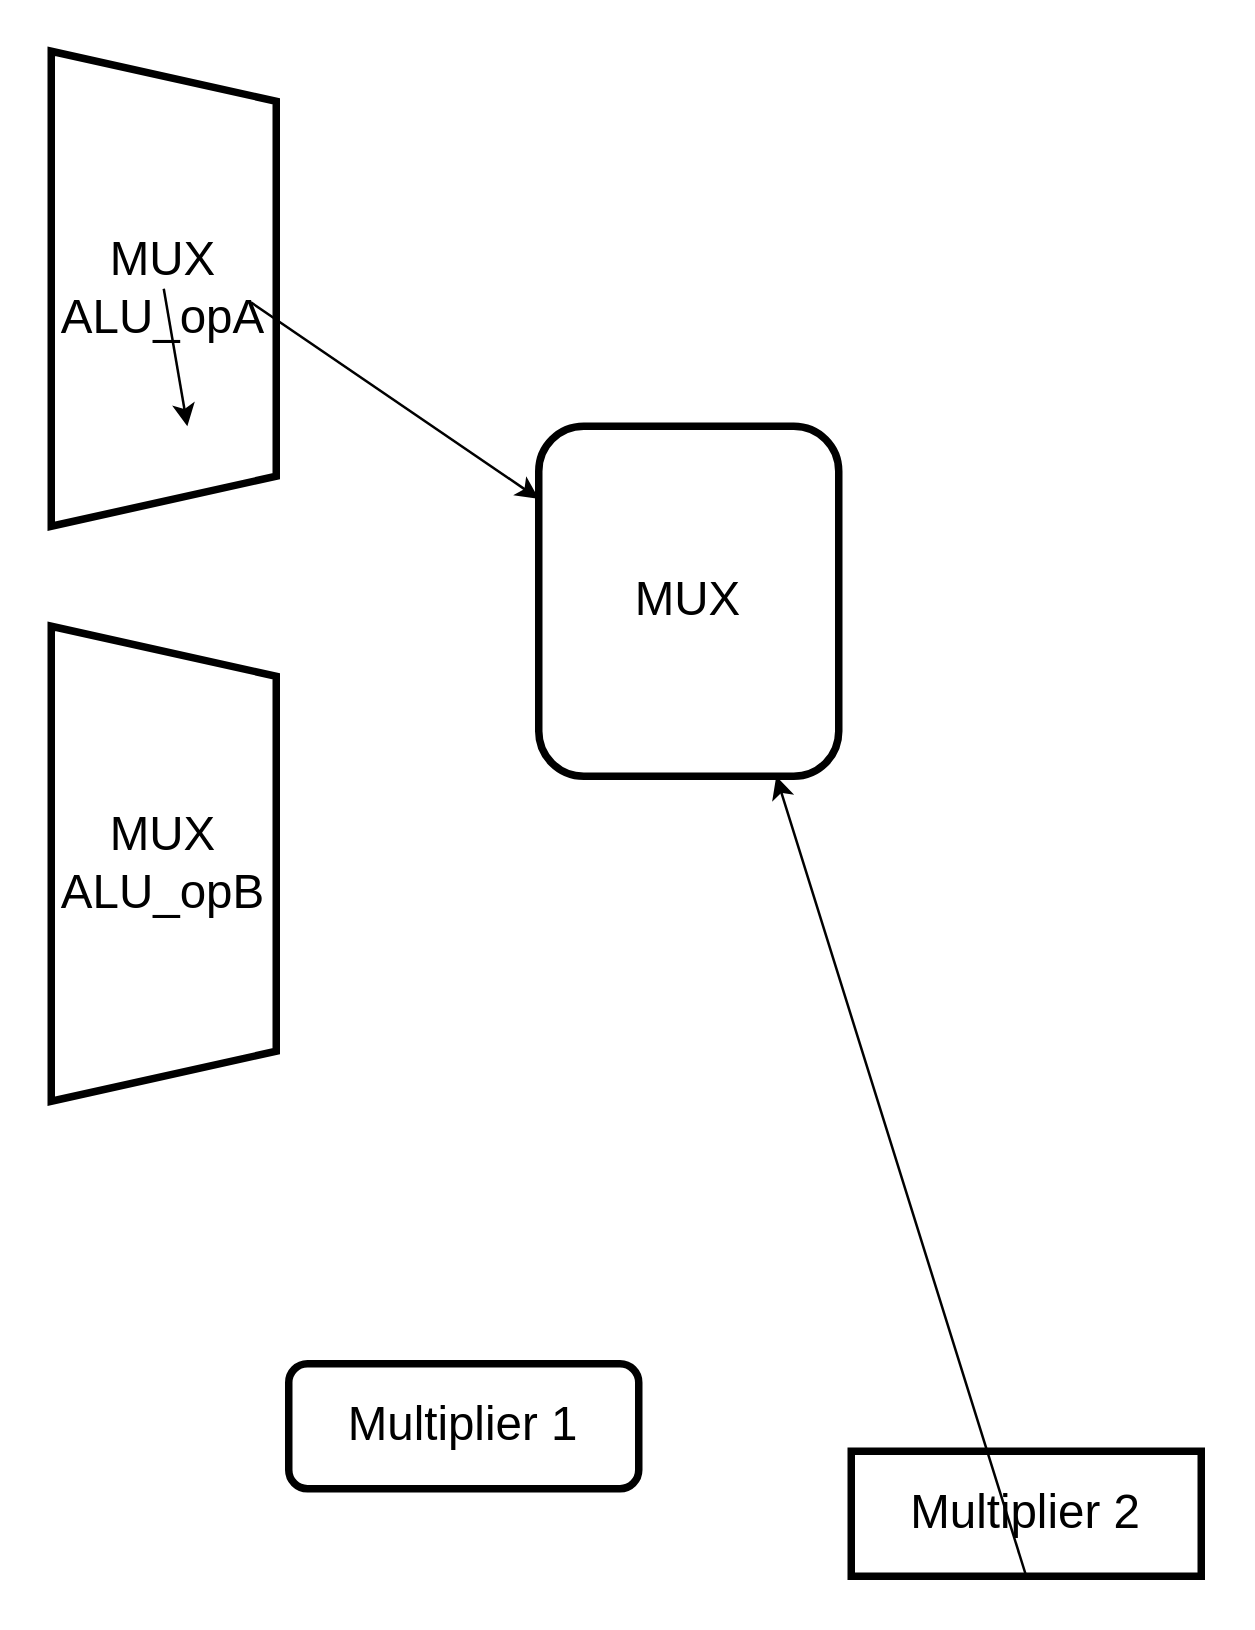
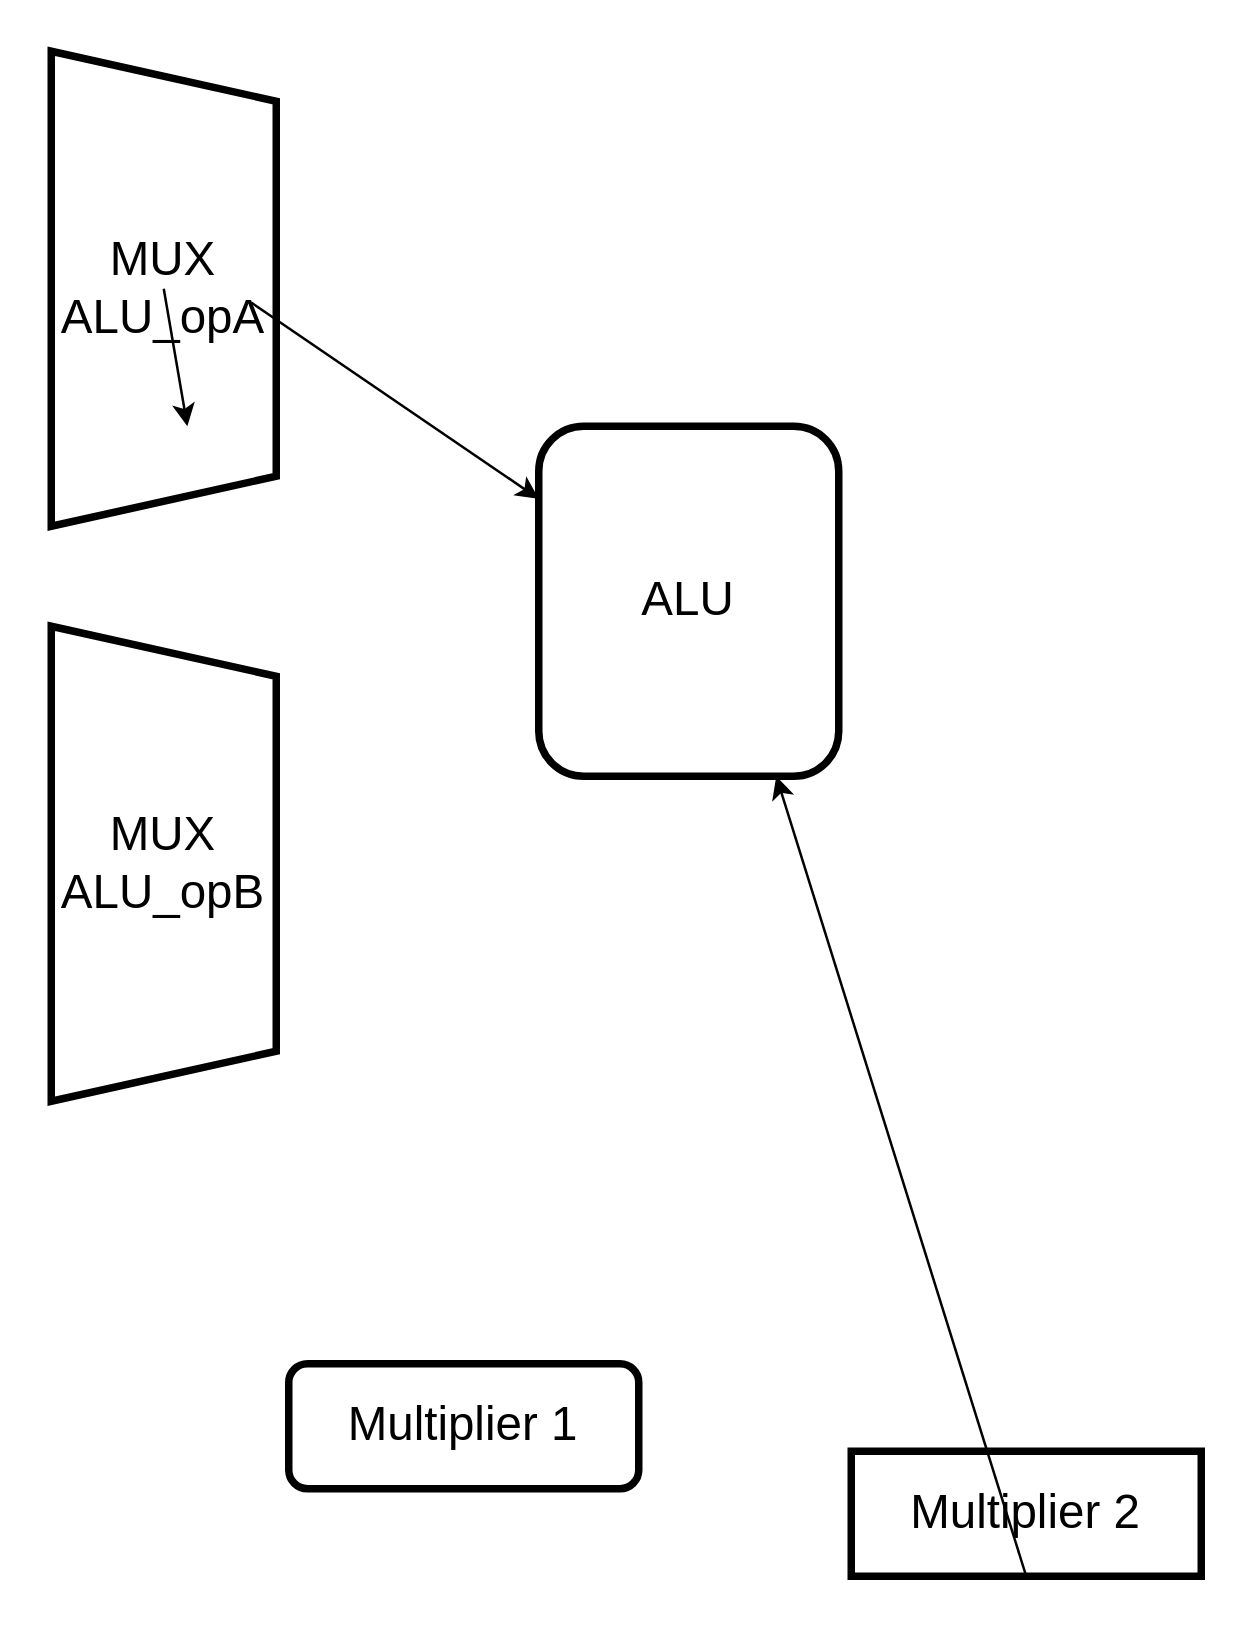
  <mxCell id="0" />
  <mxCell id="1" parent="0" />
  <mxCell id="2" value="&lt;font style=&quot;font-size: 19px;&quot; color=&quot;#000000&quot;&gt;Multiplier 1&lt;/font&gt;" style="rounded=1;whiteSpace=wrap;html=1;fillColor=none;strokeColor=#000000;strokeWidth=3;" vertex="1" parent="1"><mxGeometry x="115" y="545" width="140" height="50" as="geometry" /></mxCell>
  <mxCell id="3" style="edgeStyle=none;html=1;exitX=0.5;exitY=1;exitDx=0;exitDy=0;fontSize=19;fontColor=#000000;" edge="1" parent="1" source="4"><mxGeometry relative="1" as="geometry"><mxPoint x="310" y="310" as="targetPoint" /></mxGeometry></mxCell>
  <mxCell id="4" value="&lt;font style=&quot;font-size: 19px;&quot; color=&quot;#000000&quot;&gt;Multiplier 2&lt;/font&gt;" style="whiteSpace=wrap;html=1;fillColor=none;strokeColor=#000000;strokeWidth=3;rounded=0;" vertex="1" parent="1"><mxGeometry x="340" y="580" width="140" height="50" as="geometry" /></mxCell>
- <mxCell id="5" value="&lt;font style=&quot;font-size: 19px;&quot; color=&quot;#000000&quot;&gt;MUX&lt;/font&gt;" style="rounded=1;whiteSpace=wrap;html=1;fillColor=none;strokeColor=#000000;strokeWidth=3;" vertex="1" parent="1"><mxGeometry x="215" y="170" width="120" height="140" as="geometry" /></mxCell>
+ <mxCell id="5" value="&lt;font style=&quot;font-size: 19px;&quot; color=&quot;#000000&quot;&gt;ALU&lt;/font&gt;" style="rounded=1;whiteSpace=wrap;html=1;fillColor=none;strokeColor=#000000;strokeWidth=3;" vertex="1" parent="1"><mxGeometry x="215" y="170" width="120" height="140" as="geometry" /></mxCell>
  <mxCell id="6" value="" style="edgeStyle=none;html=1;fontSize=19;fontColor=#000000;" edge="1" parent="1" target="5"><mxGeometry relative="1" as="geometry"><mxPoint x="100" y="120.526" as="sourcePoint" /></mxGeometry></mxCell>
  <mxCell id="7" value="" style="edgeStyle=none;html=1;fontSize=19;fontColor=#000000;" edge="1" parent="1" source="8"><mxGeometry relative="1" as="geometry"><mxPoint x="74.444" y="170" as="targetPoint" /></mxGeometry></mxCell>
  <mxCell id="8" value="MUX &lt;br&gt;ALU_opA" style="shape=trapezoid;perimeter=trapezoidPerimeter;whiteSpace=wrap;html=1;fixedSize=1;rounded=0;strokeColor=#000000;strokeWidth=3;fontSize=19;fontColor=#000000;fillColor=none;rotation=0;direction=south;" vertex="1" parent="1"><mxGeometry x="20" y="20" width="90" height="190" as="geometry" /></mxCell>
  <mxCell id="9" value="MUX &lt;br&gt;ALU_opB" style="shape=trapezoid;perimeter=trapezoidPerimeter;whiteSpace=wrap;html=1;fixedSize=1;rounded=0;strokeColor=#000000;strokeWidth=3;fontSize=19;fontColor=#000000;fillColor=none;rotation=0;direction=south;" vertex="1" parent="1"><mxGeometry x="20" y="250" width="90" height="190" as="geometry" /></mxCell>
